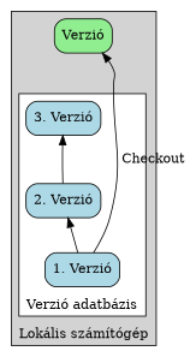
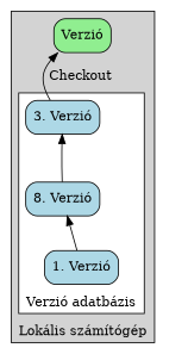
  digraph {
    rankdir=BT
    node [fillcolor=lightblue shape=rect style="rounded, filled"]
    n1 [fillcolor=lightgreen label="Verzió"]
    n2 [label="1. Verzió"]
-   n3 [label="2. Verzió"]
+   n3 [label="8. Verzió"]
    n4 [label="3. Verzió"]
    subgraph cluster_1 {
      label="Lokális számítógép"
      labelloc=top
      style=filled
      subgraph sub_2 {
        label="Lokális számítógép"
        labelloc=top
        rank=same
        style=filled
        n1
      }
      subgraph cluster_3 {
        fillcolor=white
        label="Verzió adatbázis"
        labelloc=top
        style=filled
        n2
        n3
        n4
      }
    }
    n2 -> n3
    n3 -> n4
-   n2 -> n1 [label=" Checkout"]
+   n4 -> n1 [label=" Checkout"]
  }
